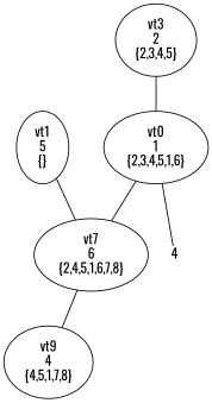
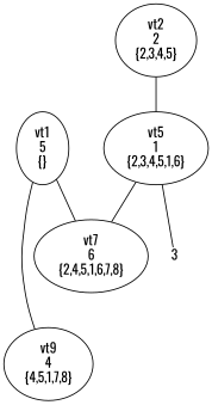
  digraph {
    fontname=Oswald
    node [fontname=Oswald shape=ellipse]
    edge [arrowhead=none fontname=Oswald]
    n1 [label="vt1\n5\n{}"]
    n2 [label="vt7\n6\n{2,4,5,1,6,7,8}"]
-   n3 [label="vt3\n2\n{2,3,4,5}"]
-   n4 [label="vt0\n1\n{2,3,4,5,1,6}"]
-   n5 [fixedsize=true fontsize=14 height=.25 label=4 shape=plaintext width=.25]
+   n3 [label="vt2\n2\n{2,3,4,5}"]
+   n4 [label="vt5\n1\n{2,3,4,5,1,6}"]
+   n5 [fixedsize=true fontsize=14 height=.25 label=3 shape=plaintext width=.25]
    n6 [label="vt9\n4\n{4,5,1,7,8}"]
    n1 -> n2
-   n2 -> n6
+   n1 -> n6
    n3 -> n4
    n4 -> n2
    n4 -> n5
  }
